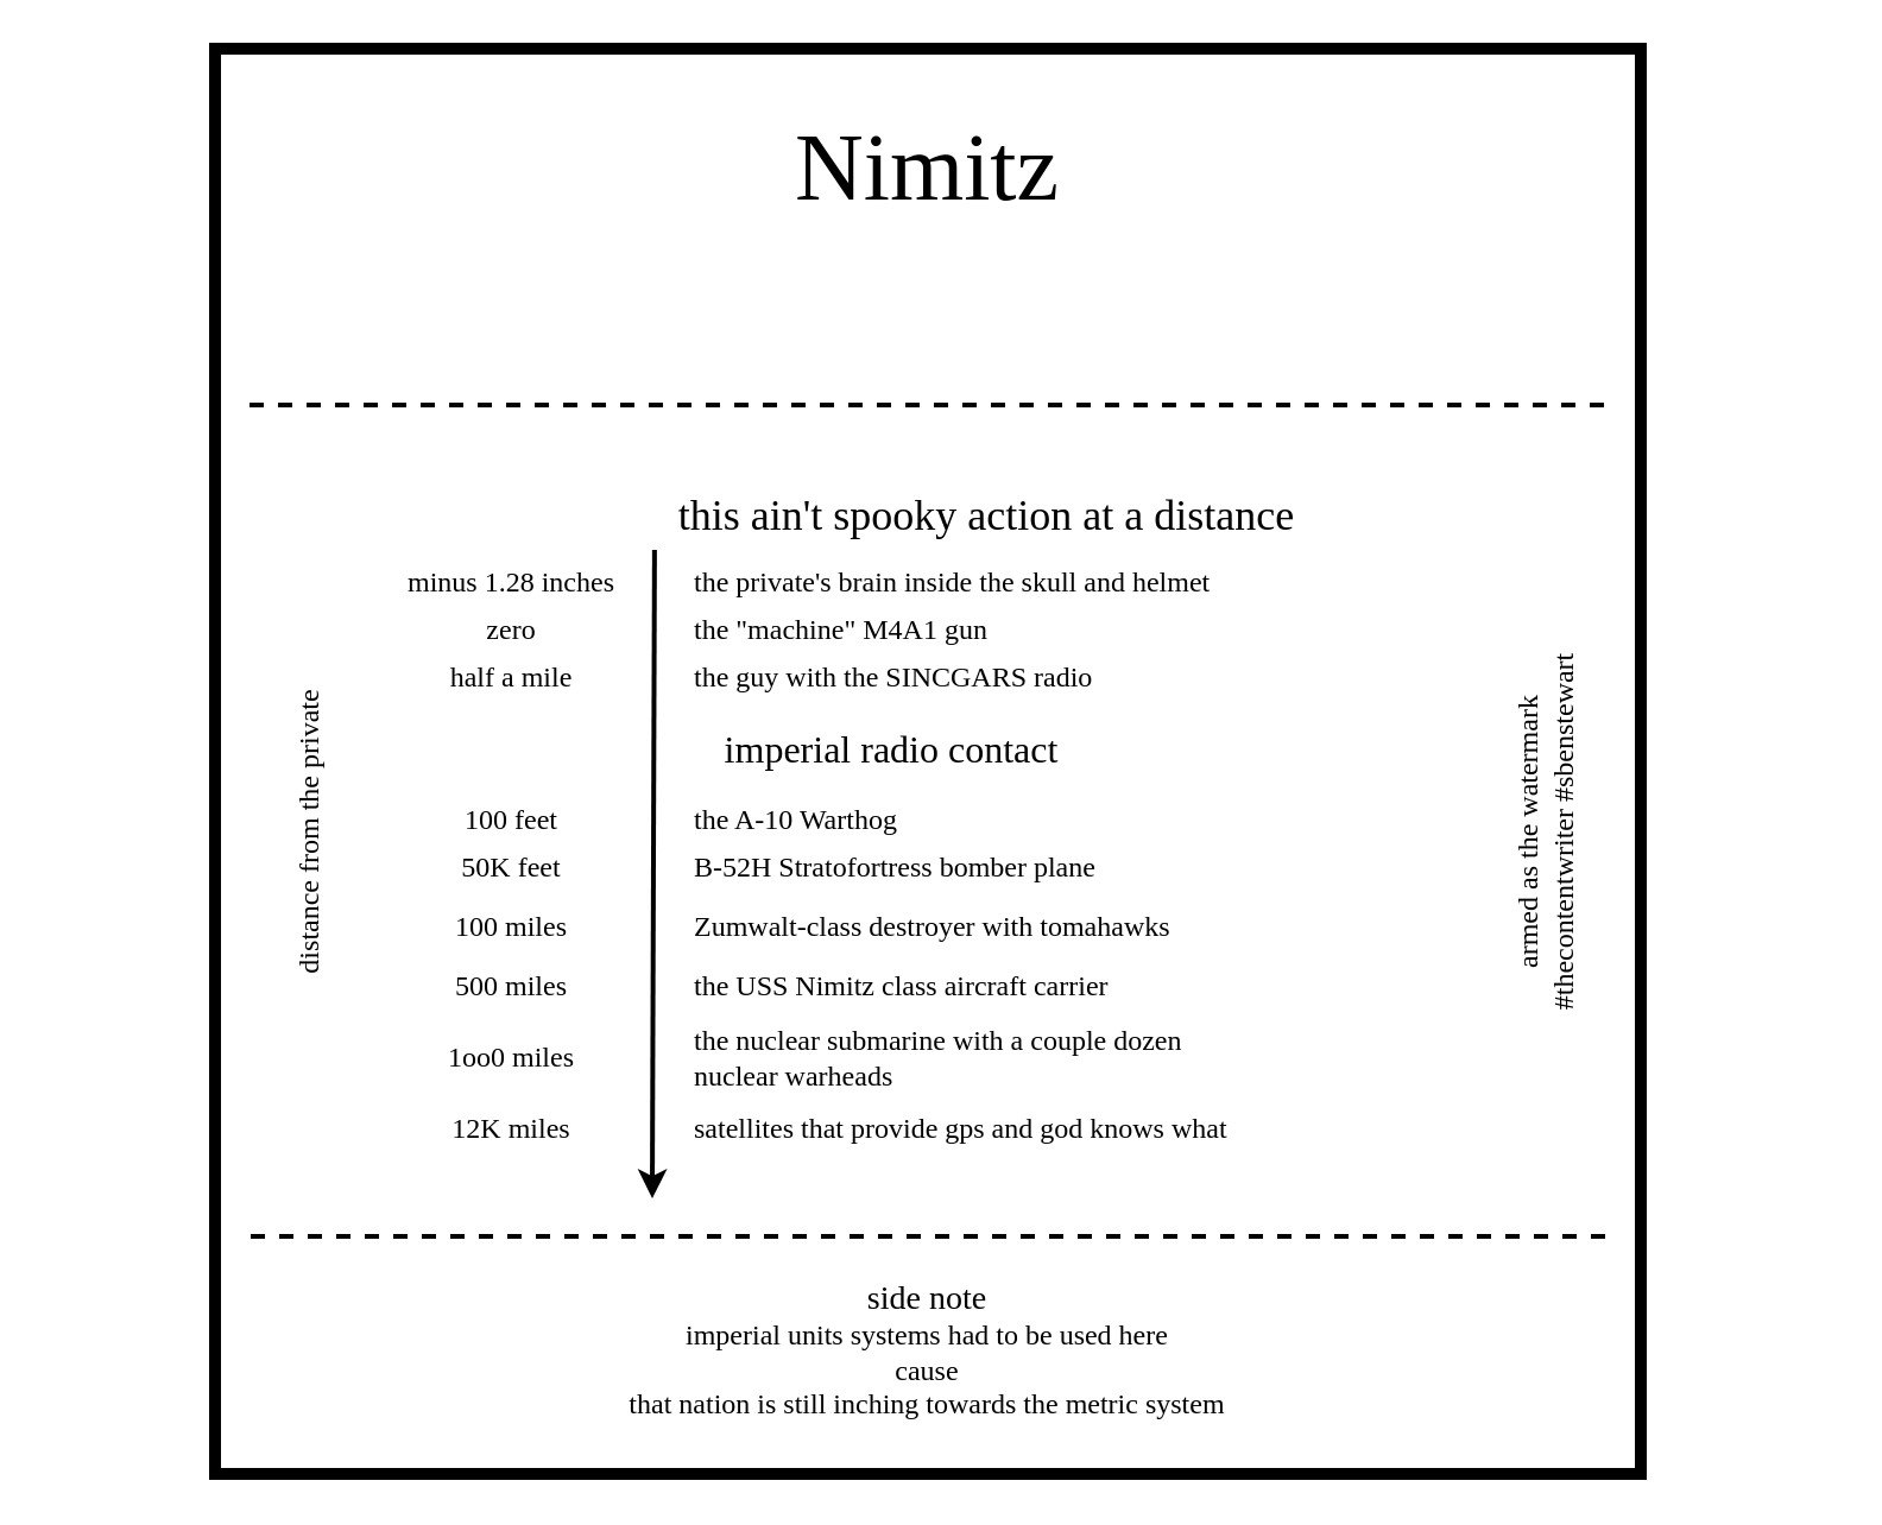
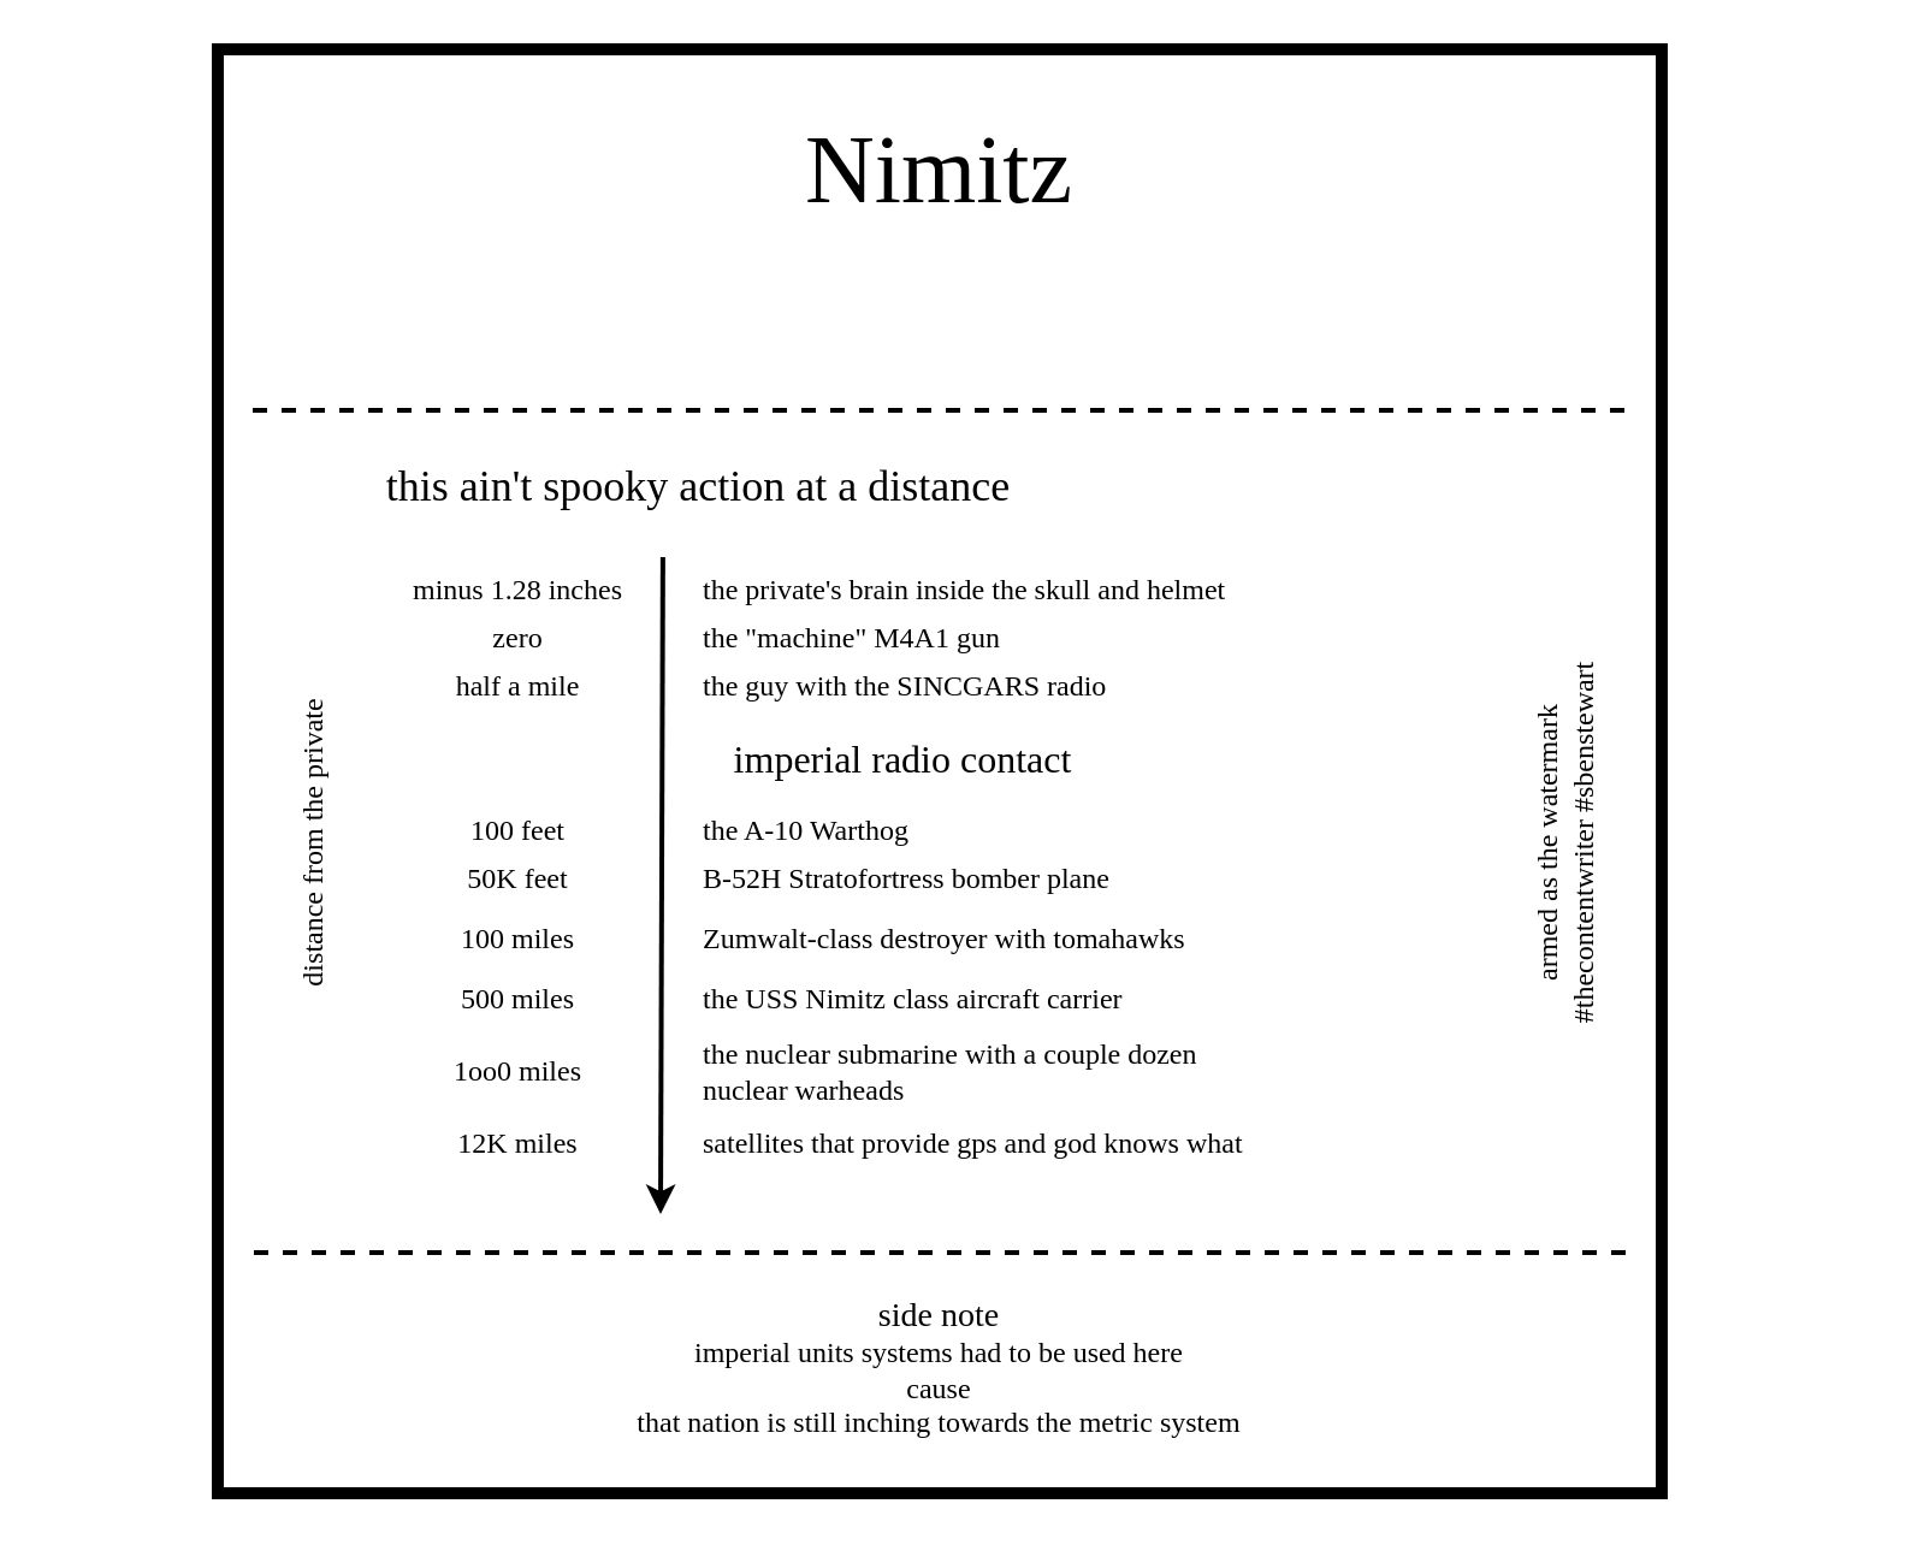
  <mxCell id="0" />
  <mxCell id="1" parent="0" />
  <mxCell id="2" value="" style="whiteSpace=wrap;html=1;aspect=fixed;strokeWidth=5;" parent="1" vertex="1"><mxGeometry x="90" y="20" width="600" height="600" as="geometry" /></mxCell>
  <mxCell id="3" value="&lt;font face=&quot;xkcd&quot;&gt;&lt;span style=&quot;font-size: 40px&quot;&gt;Nimitz&lt;/span&gt;&lt;br&gt;&lt;/font&gt;" style="text;html=1;strokeColor=none;fillColor=none;align=center;verticalAlign=middle;whiteSpace=wrap;rounded=0;" parent="1" vertex="1"><mxGeometry x="180" y="60" width="420" height="20" as="geometry" /></mxCell>
  <mxCell id="4" value="" style="endArrow=none;dashed=1;html=1;strokeWidth=2;" parent="1" edge="1"><mxGeometry width="50" height="50" relative="1" as="geometry"><mxPoint x="674.5" y="170" as="sourcePoint" /><mxPoint x="99.5" y="170" as="targetPoint" /></mxGeometry></mxCell>
  <mxCell id="5" value="" style="endArrow=none;dashed=1;html=1;strokeWidth=2;" parent="1" edge="1"><mxGeometry width="50" height="50" relative="1" as="geometry"><mxPoint x="675" y="520" as="sourcePoint" /><mxPoint x="100" y="520" as="targetPoint" /></mxGeometry></mxCell>
  <mxCell id="6" value="&lt;font face=&quot;xkcd&quot;&gt;&lt;span style=&quot;font-size: 14px&quot;&gt;side note&lt;/span&gt;&lt;br&gt;imperial units systems had to be used here&lt;br&gt;cause&lt;br&gt;that nation is still inching towards the metric system&lt;br&gt;&lt;/font&gt;" style="text;html=1;strokeColor=none;fillColor=none;align=center;verticalAlign=middle;whiteSpace=wrap;rounded=0;" parent="1" vertex="1"><mxGeometry x="160" y="538" width="460" height="60" as="geometry" /></mxCell>
  <mxCell id="7" style="edgeStyle=orthogonalEdgeStyle;rounded=0;orthogonalLoop=1;jettySize=auto;html=1;exitX=0.5;exitY=1;exitDx=0;exitDy=0;strokeWidth=2;" parent="1" edge="1"><mxGeometry relative="1" as="geometry"><mxPoint x="541" y="381" as="sourcePoint" /><mxPoint x="541" y="381" as="targetPoint" /></mxGeometry></mxCell>
- <mxCell id="8" value="&lt;font face=&quot;xkcd&quot;&gt;&lt;span style=&quot;font-size: 18px&quot;&gt;this ain't&amp;nbsp;&lt;/span&gt;&lt;span style=&quot;font-size: 18px&quot;&gt;spooky action at a distance&lt;/span&gt;&lt;br&gt;&lt;/font&gt;" style="text;html=1;strokeColor=none;fillColor=none;align=center;verticalAlign=middle;whiteSpace=wrap;rounded=0;" parent="1" vertex="1"><mxGeometry x="240" y="207" width="350" height="20" as="geometry" /></mxCell>
+ <mxCell id="8" value="&lt;font face=&quot;xkcd&quot;&gt;&lt;span style=&quot;font-size: 18px&quot;&gt;this ain't&amp;nbsp;&lt;/span&gt;&lt;span style=&quot;font-size: 18px&quot;&gt;spooky action at a distance&lt;/span&gt;&lt;br&gt;&lt;/font&gt;" style="text;html=1;strokeColor=none;fillColor=none;align=center;verticalAlign=middle;whiteSpace=wrap;rounded=0;" parent="1" vertex="1"><mxGeometry x="115" y="192" width="350" height="20" as="geometry" /></mxCell>
  <mxCell id="9" value="&lt;font face=&quot;xkcd&quot;&gt;&lt;font style=&quot;font-size: 12px&quot;&gt;armed as the watermark&lt;/font&gt;&lt;br&gt;#thecontentwriter #sbenstewart&lt;br&gt;&lt;/font&gt;" style="text;html=1;strokeColor=none;fillColor=none;align=center;verticalAlign=middle;whiteSpace=wrap;rounded=0;rotation=-90;" parent="1" vertex="1"><mxGeometry x="530" y="340" width="240" height="20" as="geometry" /></mxCell>
  <mxCell id="10" value="distance from the private" style="text;html=1;strokeColor=none;fillColor=none;align=center;verticalAlign=middle;whiteSpace=wrap;rounded=0;fontFamily=xkcd;rotation=-90;" parent="1" vertex="1"><mxGeometry x="20" y="340" width="220" height="20" as="geometry" /></mxCell>
  <mxCell id="11" value="" style="endArrow=classic;html=1;strokeWidth=2;exitX=1.045;exitY=-0.2;exitDx=0;exitDy=0;exitPerimeter=0;" edge="1" parent="1" source="12"><mxGeometry width="50" height="50" relative="1" as="geometry"><mxPoint x="274" y="216" as="sourcePoint" /><mxPoint x="274" y="504" as="targetPoint" /></mxGeometry></mxCell>
  <mxCell id="12" value="minus 1.28 inches" style="text;html=1;strokeColor=none;fillColor=none;align=center;verticalAlign=middle;whiteSpace=wrap;rounded=0;fontFamily=xkcd;rotation=0;" vertex="1" parent="1"><mxGeometry x="160" y="235" width="110" height="20" as="geometry" /></mxCell>
  <mxCell id="13" value="the private's brain inside the skull and helmet" style="text;html=1;strokeColor=none;fillColor=none;align=left;verticalAlign=middle;whiteSpace=wrap;rounded=0;fontFamily=xkcd;rotation=0;" vertex="1" parent="1"><mxGeometry x="290" y="235" width="320" height="20" as="geometry" /></mxCell>
  <mxCell id="14" value="zero" style="text;html=1;strokeColor=none;fillColor=none;align=center;verticalAlign=middle;whiteSpace=wrap;rounded=0;fontFamily=xkcd;rotation=0;" vertex="1" parent="1"><mxGeometry x="160" y="255" width="110" height="20" as="geometry" /></mxCell>
  <mxCell id="15" value="the &quot;machine&quot; M4A1 gun" style="text;html=1;strokeColor=none;fillColor=none;align=left;verticalAlign=middle;whiteSpace=wrap;rounded=0;fontFamily=xkcd;rotation=0;" vertex="1" parent="1"><mxGeometry x="290" y="255" width="320" height="20" as="geometry" /></mxCell>
  <mxCell id="16" value="half a mile" style="text;html=1;strokeColor=none;fillColor=none;align=center;verticalAlign=middle;whiteSpace=wrap;rounded=0;fontFamily=xkcd;rotation=0;" vertex="1" parent="1"><mxGeometry x="160" y="275" width="110" height="20" as="geometry" /></mxCell>
  <mxCell id="17" value="the guy with the SINCGARS radio" style="text;html=1;strokeColor=none;fillColor=none;align=left;verticalAlign=middle;whiteSpace=wrap;rounded=0;fontFamily=xkcd;rotation=0;" vertex="1" parent="1"><mxGeometry x="290" y="275" width="320" height="20" as="geometry" /></mxCell>
  <mxCell id="18" value="100 feet" style="text;html=1;strokeColor=none;fillColor=none;align=center;verticalAlign=middle;whiteSpace=wrap;rounded=0;fontFamily=xkcd;rotation=0;" vertex="1" parent="1"><mxGeometry x="160" y="335" width="110" height="20" as="geometry" /></mxCell>
  <mxCell id="19" value="the A-10 Warthog" style="text;html=1;strokeColor=none;fillColor=none;align=left;verticalAlign=middle;whiteSpace=wrap;rounded=0;fontFamily=xkcd;rotation=0;" vertex="1" parent="1"><mxGeometry x="290" y="335" width="320" height="20" as="geometry" /></mxCell>
  <mxCell id="20" value="&lt;font face=&quot;xkcd&quot;&gt;&lt;font style=&quot;font-size: 16px&quot;&gt;imperial radio contact&lt;/font&gt;&lt;br&gt;&lt;/font&gt;" style="text;html=1;strokeColor=none;fillColor=none;align=center;verticalAlign=middle;whiteSpace=wrap;rounded=0;" vertex="1" parent="1"><mxGeometry x="260" y="305" width="230" height="20" as="geometry" /></mxCell>
  <mxCell id="21" value="50K feet" style="text;html=1;strokeColor=none;fillColor=none;align=center;verticalAlign=middle;whiteSpace=wrap;rounded=0;fontFamily=xkcd;rotation=0;" vertex="1" parent="1"><mxGeometry x="160" y="355" width="110" height="20" as="geometry" /></mxCell>
  <mxCell id="22" value="B-52H Stratofortress bomber plane" style="text;html=1;strokeColor=none;fillColor=none;align=left;verticalAlign=middle;whiteSpace=wrap;rounded=0;fontFamily=xkcd;rotation=0;" vertex="1" parent="1"><mxGeometry x="290" y="355" width="320" height="20" as="geometry" /></mxCell>
  <mxCell id="23" value="500 miles" style="text;html=1;strokeColor=none;fillColor=none;align=center;verticalAlign=middle;whiteSpace=wrap;rounded=0;fontFamily=xkcd;rotation=0;" vertex="1" parent="1"><mxGeometry x="160" y="405" width="110" height="20" as="geometry" /></mxCell>
  <mxCell id="24" value="the USS Nimitz class aircraft carrier&amp;nbsp;" style="text;html=1;strokeColor=none;fillColor=none;align=left;verticalAlign=middle;whiteSpace=wrap;rounded=0;fontFamily=xkcd;rotation=0;" vertex="1" parent="1"><mxGeometry x="290" y="405" width="320" height="20" as="geometry" /></mxCell>
  <mxCell id="25" value="1oo0 miles" style="text;html=1;strokeColor=none;fillColor=none;align=center;verticalAlign=middle;whiteSpace=wrap;rounded=0;fontFamily=xkcd;rotation=0;" vertex="1" parent="1"><mxGeometry x="160" y="435" width="110" height="20" as="geometry" /></mxCell>
  <mxCell id="26" value="the nuclear submarine with a couple dozen nuclear warheads" style="text;html=1;strokeColor=none;fillColor=none;align=left;verticalAlign=middle;whiteSpace=wrap;rounded=0;fontFamily=xkcd;rotation=0;" vertex="1" parent="1"><mxGeometry x="290" y="435" width="230" height="20" as="geometry" /></mxCell>
  <mxCell id="27" value="100 miles" style="text;html=1;strokeColor=none;fillColor=none;align=center;verticalAlign=middle;whiteSpace=wrap;rounded=0;fontFamily=xkcd;rotation=0;" vertex="1" parent="1"><mxGeometry x="160" y="380" width="110" height="20" as="geometry" /></mxCell>
  <mxCell id="28" value="Zumwalt-class destroyer with tomahawks" style="text;html=1;strokeColor=none;fillColor=none;align=left;verticalAlign=middle;whiteSpace=wrap;rounded=0;fontFamily=xkcd;rotation=0;" vertex="1" parent="1"><mxGeometry x="290" y="380" width="320" height="20" as="geometry" /></mxCell>
  <mxCell id="29" value="12K miles" style="text;html=1;strokeColor=none;fillColor=none;align=center;verticalAlign=middle;whiteSpace=wrap;rounded=0;fontFamily=xkcd;rotation=0;" vertex="1" parent="1"><mxGeometry x="160" y="465" width="110" height="20" as="geometry" /></mxCell>
  <mxCell id="30" value="satellites that provide gps and god knows what" style="text;html=1;strokeColor=none;fillColor=none;align=left;verticalAlign=middle;whiteSpace=wrap;rounded=0;fontFamily=xkcd;rotation=0;" vertex="1" parent="1"><mxGeometry x="290" y="465" width="310" height="20" as="geometry" /></mxCell>
